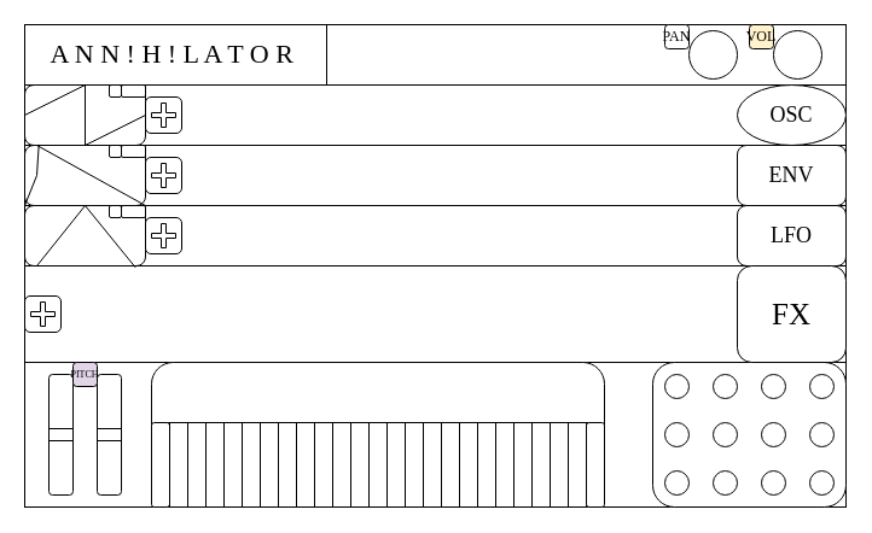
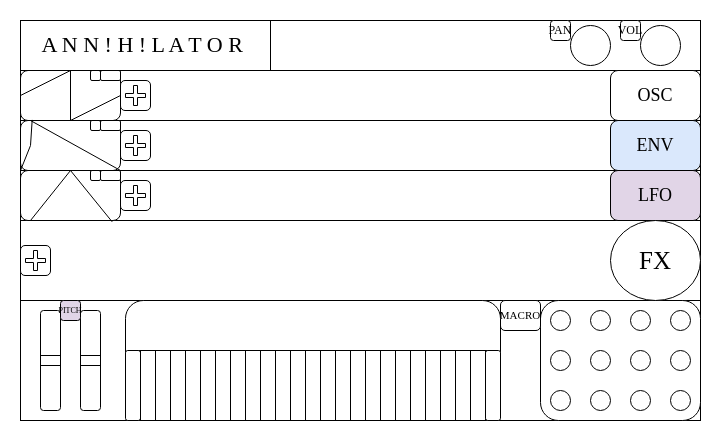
  <mxCell id="0" />
  <mxCell id="1" parent="0" />
  <mxCell id="2" value="" style="rounded=0;whiteSpace=wrap;html=1;" parent="1" vertex="1"><mxGeometry x="20" y="20" width="680" height="400" as="geometry" /></mxCell>
  <mxCell id="3" value="" style="rounded=0;whiteSpace=wrap;html=1;fontFamily=AGENCY FB;" parent="1" vertex="1"><mxGeometry x="20" y="20" width="680" height="50" as="geometry" /></mxCell>
  <mxCell id="4" value="" style="rounded=0;whiteSpace=wrap;html=1;" parent="1" vertex="1"><mxGeometry x="20" y="120" width="680" height="50" as="geometry" /></mxCell>
  <mxCell id="5" value="" style="rounded=0;whiteSpace=wrap;html=1;" parent="1" vertex="1"><mxGeometry x="20" y="170" width="680" height="50" as="geometry" /></mxCell>
  <mxCell id="6" value="" style="rounded=0;whiteSpace=wrap;html=1;fontFamily=AGENCY FB;" parent="1" vertex="1"><mxGeometry x="20" y="220" width="680" height="80" as="geometry" /></mxCell>
  <mxCell id="7" value="" style="ellipse;whiteSpace=wrap;html=1;aspect=fixed;" parent="1" vertex="1"><mxGeometry x="640" y="25" width="40" height="40" as="geometry" /></mxCell>
  <mxCell id="8" value="" style="ellipse;whiteSpace=wrap;html=1;aspect=fixed;" parent="1" vertex="1"><mxGeometry x="570" y="25" width="40" height="40" as="geometry" /></mxCell>
  <mxCell id="9" value="" style="rounded=1;whiteSpace=wrap;html=1;" parent="1" vertex="1"><mxGeometry x="20" y="70" width="100" height="50" as="geometry" /></mxCell>
  <mxCell id="10" value="" style="rounded=1;whiteSpace=wrap;html=1;" parent="1" vertex="1"><mxGeometry x="100" y="70" width="20" height="10" as="geometry" /></mxCell>
  <mxCell id="11" value="" style="rounded=1;whiteSpace=wrap;html=1;" parent="1" vertex="1"><mxGeometry x="90" y="70" width="10" height="10" as="geometry" /></mxCell>
  <mxCell id="12" value="" style="rounded=1;whiteSpace=wrap;html=1;" parent="1" vertex="1"><mxGeometry x="120" y="80" width="30" height="30" as="geometry" /></mxCell>
  <mxCell id="13" value="" style="shape=cross;whiteSpace=wrap;html=1;" parent="1" vertex="1"><mxGeometry x="125" y="85" width="20" height="20" as="geometry" /></mxCell>
  <mxCell id="14" value="" style="rounded=1;whiteSpace=wrap;html=1;" parent="1" vertex="1"><mxGeometry x="20" y="120" width="100" height="50" as="geometry" /></mxCell>
  <mxCell id="15" value="" style="rounded=1;whiteSpace=wrap;html=1;" parent="1" vertex="1"><mxGeometry x="20" y="170" width="100" height="50" as="geometry" /></mxCell>
  <mxCell id="16" value="" style="endArrow=none;html=1;rounded=0;exitX=0;exitY=0.5;exitDx=0;exitDy=0;entryX=0.5;entryY=0;entryDx=0;entryDy=0;" parent="1" source="9" target="9" edge="1"><mxGeometry width="50" height="50" relative="1" as="geometry"><mxPoint x="130" y="160" as="sourcePoint" /><mxPoint x="180" y="110" as="targetPoint" /></mxGeometry></mxCell>
  <mxCell id="17" value="" style="endArrow=none;html=1;rounded=0;exitX=0.5;exitY=0;exitDx=0;exitDy=0;entryX=0.5;entryY=0;entryDx=0;entryDy=0;" parent="1" source="14" target="9" edge="1"><mxGeometry width="50" height="50" relative="1" as="geometry"><mxPoint x="130" y="160" as="sourcePoint" /><mxPoint x="180" y="110" as="targetPoint" /></mxGeometry></mxCell>
  <mxCell id="18" value="" style="endArrow=none;html=1;rounded=0;exitX=0.5;exitY=0;exitDx=0;exitDy=0;entryX=1;entryY=0.5;entryDx=0;entryDy=0;" parent="1" source="14" target="9" edge="1"><mxGeometry width="50" height="50" relative="1" as="geometry"><mxPoint x="130" y="160" as="sourcePoint" /><mxPoint x="180" y="110" as="targetPoint" /></mxGeometry></mxCell>
  <mxCell id="19" value="" style="endArrow=none;html=1;rounded=0;exitX=0;exitY=1;exitDx=0;exitDy=0;entryX=0.117;entryY=-0.012;entryDx=0;entryDy=0;entryPerimeter=0;" parent="1" source="14" target="14" edge="1"><mxGeometry width="50" height="50" relative="1" as="geometry"><mxPoint x="130" y="160" as="sourcePoint" /><mxPoint x="180" y="110" as="targetPoint" /><Array as="points"><mxPoint x="30" y="145" /></Array></mxGeometry></mxCell>
  <mxCell id="20" value="" style="endArrow=none;html=1;rounded=0;entryX=1;entryY=1;entryDx=0;entryDy=0;" parent="1" target="14" edge="1"><mxGeometry width="50" height="50" relative="1" as="geometry"><mxPoint x="30" y="120" as="sourcePoint" /><mxPoint x="180" y="110" as="targetPoint" /></mxGeometry></mxCell>
  <mxCell id="21" value="" style="endArrow=none;html=1;rounded=0;exitX=0.1;exitY=1;exitDx=0;exitDy=0;exitPerimeter=0;entryX=0.5;entryY=0;entryDx=0;entryDy=0;" parent="1" source="15" target="15" edge="1"><mxGeometry width="50" height="50" relative="1" as="geometry"><mxPoint x="130" y="160" as="sourcePoint" /><mxPoint x="180" y="110" as="targetPoint" /></mxGeometry></mxCell>
  <mxCell id="22" value="" style="endArrow=none;html=1;rounded=0;exitX=0.5;exitY=0;exitDx=0;exitDy=0;entryX=0.917;entryY=1.027;entryDx=0;entryDy=0;entryPerimeter=0;" parent="1" source="15" target="15" edge="1"><mxGeometry width="50" height="50" relative="1" as="geometry"><mxPoint x="130" y="160" as="sourcePoint" /><mxPoint x="180" y="110" as="targetPoint" /></mxGeometry></mxCell>
  <mxCell id="23" value="" style="rounded=1;whiteSpace=wrap;html=1;" parent="1" vertex="1"><mxGeometry x="120" y="180" width="30" height="30" as="geometry" /></mxCell>
  <mxCell id="24" value="" style="rounded=1;whiteSpace=wrap;html=1;" parent="1" vertex="1"><mxGeometry x="120" y="130" width="30" height="30" as="geometry" /></mxCell>
  <mxCell id="25" value="" style="rounded=1;whiteSpace=wrap;html=1;" parent="1" vertex="1"><mxGeometry x="20" y="245" width="30" height="30" as="geometry" /></mxCell>
  <mxCell id="26" value="" style="shape=cross;whiteSpace=wrap;html=1;" parent="1" vertex="1"><mxGeometry x="125" y="135" width="20" height="20" as="geometry" /></mxCell>
  <mxCell id="27" value="" style="shape=cross;whiteSpace=wrap;html=1;" parent="1" vertex="1"><mxGeometry x="125" y="185" width="20" height="20" as="geometry" /></mxCell>
  <mxCell id="28" value="" style="shape=cross;whiteSpace=wrap;html=1;" parent="1" vertex="1"><mxGeometry x="25" y="250" width="20" height="20" as="geometry" /></mxCell>
  <mxCell id="29" value="" style="rounded=1;whiteSpace=wrap;html=1;" parent="1" vertex="1"><mxGeometry x="540" y="300" width="160" height="120" as="geometry" /></mxCell>
  <mxCell id="30" value="" style="ellipse;whiteSpace=wrap;html=1;aspect=fixed;" parent="1" vertex="1"><mxGeometry x="550" y="310" width="20" height="20" as="geometry" /></mxCell>
  <mxCell id="31" value="" style="ellipse;whiteSpace=wrap;html=1;aspect=fixed;" parent="1" vertex="1"><mxGeometry x="590" y="310" width="20" height="20" as="geometry" /></mxCell>
  <mxCell id="32" value="" style="ellipse;whiteSpace=wrap;html=1;aspect=fixed;" parent="1" vertex="1"><mxGeometry x="630" y="310" width="20" height="20" as="geometry" /></mxCell>
  <mxCell id="33" value="" style="ellipse;whiteSpace=wrap;html=1;aspect=fixed;" parent="1" vertex="1"><mxGeometry x="670" y="310" width="20" height="20" as="geometry" /></mxCell>
  <mxCell id="34" value="" style="ellipse;whiteSpace=wrap;html=1;aspect=fixed;" parent="1" vertex="1"><mxGeometry x="550" y="350" width="20" height="20" as="geometry" /></mxCell>
  <mxCell id="35" value="" style="ellipse;whiteSpace=wrap;html=1;aspect=fixed;" parent="1" vertex="1"><mxGeometry x="550" y="390" width="20" height="20" as="geometry" /></mxCell>
  <mxCell id="36" value="" style="ellipse;whiteSpace=wrap;html=1;aspect=fixed;" parent="1" vertex="1"><mxGeometry x="590" y="350" width="20" height="20" as="geometry" /></mxCell>
  <mxCell id="37" value="" style="ellipse;whiteSpace=wrap;html=1;aspect=fixed;" parent="1" vertex="1"><mxGeometry x="590" y="390" width="20" height="20" as="geometry" /></mxCell>
  <mxCell id="38" value="" style="ellipse;whiteSpace=wrap;html=1;aspect=fixed;" parent="1" vertex="1"><mxGeometry x="630" y="350" width="20" height="20" as="geometry" /></mxCell>
  <mxCell id="39" value="" style="ellipse;whiteSpace=wrap;html=1;aspect=fixed;" parent="1" vertex="1"><mxGeometry x="670" y="350" width="20" height="20" as="geometry" /></mxCell>
  <mxCell id="40" value="" style="ellipse;whiteSpace=wrap;html=1;aspect=fixed;" parent="1" vertex="1"><mxGeometry x="630" y="390" width="20" height="20" as="geometry" /></mxCell>
  <mxCell id="41" value="" style="ellipse;whiteSpace=wrap;html=1;aspect=fixed;" parent="1" vertex="1"><mxGeometry x="670" y="390" width="20" height="20" as="geometry" /></mxCell>
  <mxCell id="42" value="" style="rounded=1;whiteSpace=wrap;html=1;" parent="1" vertex="1"><mxGeometry x="40" y="310" width="20" height="100" as="geometry" /></mxCell>
  <mxCell id="43" value="" style="rounded=1;whiteSpace=wrap;html=1;" parent="1" vertex="1"><mxGeometry x="80" y="310" width="20" height="100" as="geometry" /></mxCell>
  <mxCell id="44" value="" style="rounded=0;whiteSpace=wrap;html=1;" parent="1" vertex="1"><mxGeometry x="40" y="355" width="20" height="10" as="geometry" /></mxCell>
  <mxCell id="45" value="" style="rounded=0;whiteSpace=wrap;html=1;" parent="1" vertex="1"><mxGeometry x="80" y="355" width="20" height="10" as="geometry" /></mxCell>
  <mxCell id="46" value="PAN" style="rounded=1;whiteSpace=wrap;html=1;fontFamily=AGENCY FB;" parent="1" vertex="1"><mxGeometry x="550" y="20" width="20" height="20" as="geometry" /></mxCell>
- <mxCell id="47" value="VOL" style="rounded=1;whiteSpace=wrap;html=1;fontFamily=AGENCY FB;fillColor=#fff2cc;" parent="1" vertex="1"><mxGeometry x="620" y="20" width="20" height="20" as="geometry" /></mxCell>
- <mxCell id="48" value="&lt;font style=&quot;font-size: 18px;&quot;&gt;OSC&lt;/font&gt;" style="ellipse;whiteSpace=wrap;html=1;fontFamily=AGENCY FB;" parent="1" vertex="1"><mxGeometry x="610" y="70" width="90" height="50" as="geometry" /></mxCell>
- <mxCell id="49" value="&lt;font style=&quot;font-size: 18px;&quot;&gt;ENV&lt;/font&gt;" style="rounded=1;whiteSpace=wrap;html=1;fontFamily=AGENCY FB;" parent="1" vertex="1"><mxGeometry x="610" y="120" width="90" height="50" as="geometry" /></mxCell>
- <mxCell id="50" value="&lt;font style=&quot;font-size: 18px;&quot;&gt;LFO&lt;/font&gt;" style="rounded=1;whiteSpace=wrap;html=1;fontFamily=AGENCY FB;" parent="1" vertex="1"><mxGeometry x="610" y="170" width="90" height="50" as="geometry" /></mxCell>
- <mxCell id="51" value="&lt;font style=&quot;font-size: 25px;&quot;&gt;FX&lt;/font&gt;" style="rounded=1;whiteSpace=wrap;html=1;fontFamily=AGENCY FB;" parent="1" vertex="1"><mxGeometry x="610" y="220" width="90" height="80" as="geometry" /></mxCell>
+ <mxCell id="47" value="VOL" style="rounded=1;whiteSpace=wrap;html=1;fontFamily=AGENCY FB;" parent="1" vertex="1"><mxGeometry x="620" y="20" width="20" height="20" as="geometry" /></mxCell>
+ <mxCell id="48" value="&lt;font style=&quot;font-size: 18px;&quot;&gt;OSC&lt;/font&gt;" style="rounded=1;whiteSpace=wrap;html=1;fontFamily=AGENCY FB;" parent="1" vertex="1"><mxGeometry x="610" y="70" width="90" height="50" as="geometry" /></mxCell>
+ <mxCell id="49" value="&lt;font style=&quot;font-size: 18px;&quot;&gt;ENV&lt;/font&gt;" style="rounded=1;whiteSpace=wrap;html=1;fontFamily=AGENCY FB;fillColor=#dae8fc;" parent="1" vertex="1"><mxGeometry x="610" y="120" width="90" height="50" as="geometry" /></mxCell>
+ <mxCell id="50" value="&lt;font style=&quot;font-size: 18px;&quot;&gt;LFO&lt;/font&gt;" style="rounded=1;whiteSpace=wrap;html=1;fontFamily=AGENCY FB;fillColor=#e1d5e7;" parent="1" vertex="1"><mxGeometry x="610" y="170" width="90" height="50" as="geometry" /></mxCell>
+ <mxCell id="51" value="&lt;font style=&quot;font-size: 25px;&quot;&gt;FX&lt;/font&gt;" style="ellipse;whiteSpace=wrap;html=1;fontFamily=AGENCY FB;" parent="1" vertex="1"><mxGeometry x="610" y="220" width="90" height="80" as="geometry" /></mxCell>
  <mxCell id="52" value="&lt;font style=&quot;font-size: 8px;&quot;&gt;PITCH&lt;/font&gt;" style="rounded=1;whiteSpace=wrap;html=1;fontFamily=AGENCY FB;fontSize=6;fillColor=#e1d5e7;" parent="1" vertex="1"><mxGeometry x="60" y="300" width="20" height="20" as="geometry" /></mxCell>
+ <mxCell id="53" value="&lt;font style=&quot;font-size: 11px;&quot;&gt;MACRO&lt;/font&gt;" style="rounded=1;whiteSpace=wrap;html=1;fontFamily=AGENCY FB;fontSize=8;" parent="1" vertex="1"><mxGeometry x="500" y="300" width="40" height="30" as="geometry" /></mxCell>
  <mxCell id="54" value="" style="rounded=1;whiteSpace=wrap;html=1;fontFamily=AGENCY FB;fontSize=11;" parent="1" vertex="1"><mxGeometry x="125" y="300" width="375" height="120" as="geometry" /></mxCell>
  <mxCell id="55" value="" style="rounded=1;whiteSpace=wrap;html=1;fontFamily=AGENCY FB;fontSize=11;" parent="1" vertex="1"><mxGeometry x="125" y="350" width="375" height="70" as="geometry" /></mxCell>
  <mxCell id="56" value="" style="rounded=1;whiteSpace=wrap;html=1;fontFamily=AGENCY FB;fontSize=11;" parent="1" vertex="1"><mxGeometry x="125" y="350" width="15" height="70" as="geometry" /></mxCell>
  <mxCell id="57" value="" style="rounded=0;whiteSpace=wrap;html=1;fontFamily=AGENCY FB;fontSize=11;" parent="1" vertex="1"><mxGeometry x="140" y="350" width="15" height="70" as="geometry" /></mxCell>
  <mxCell id="58" value="" style="rounded=0;whiteSpace=wrap;html=1;fontFamily=AGENCY FB;fontSize=11;" parent="1" vertex="1"><mxGeometry x="155" y="350" width="15" height="70" as="geometry" /></mxCell>
  <mxCell id="59" value="" style="rounded=0;whiteSpace=wrap;html=1;fontFamily=AGENCY FB;fontSize=11;" parent="1" vertex="1"><mxGeometry x="170" y="350" width="15" height="70" as="geometry" /></mxCell>
  <mxCell id="60" value="" style="rounded=0;whiteSpace=wrap;html=1;fontFamily=AGENCY FB;fontSize=11;" parent="1" vertex="1"><mxGeometry x="185" y="350" width="15" height="70" as="geometry" /></mxCell>
  <mxCell id="61" value="" style="rounded=0;whiteSpace=wrap;html=1;fontFamily=AGENCY FB;fontSize=11;" parent="1" vertex="1"><mxGeometry x="200" y="350" width="15" height="70" as="geometry" /></mxCell>
  <mxCell id="62" value="" style="rounded=0;whiteSpace=wrap;html=1;fontFamily=AGENCY FB;fontSize=11;" parent="1" vertex="1"><mxGeometry x="215" y="350" width="15" height="70" as="geometry" /></mxCell>
  <mxCell id="63" value="" style="rounded=0;whiteSpace=wrap;html=1;fontFamily=AGENCY FB;fontSize=11;" parent="1" vertex="1"><mxGeometry x="230" y="350" width="15" height="70" as="geometry" /></mxCell>
  <mxCell id="64" value="" style="rounded=0;whiteSpace=wrap;html=1;fontFamily=AGENCY FB;fontSize=11;" parent="1" vertex="1"><mxGeometry x="245" y="350" width="15" height="70" as="geometry" /></mxCell>
  <mxCell id="65" value="" style="rounded=0;whiteSpace=wrap;html=1;fontFamily=AGENCY FB;fontSize=11;" parent="1" vertex="1"><mxGeometry x="260" y="350" width="15" height="70" as="geometry" /></mxCell>
  <mxCell id="66" value="" style="rounded=0;whiteSpace=wrap;html=1;fontFamily=AGENCY FB;fontSize=11;" parent="1" vertex="1"><mxGeometry x="275" y="350" width="15" height="70" as="geometry" /></mxCell>
  <mxCell id="67" value="" style="rounded=0;whiteSpace=wrap;html=1;fontFamily=AGENCY FB;fontSize=11;" parent="1" vertex="1"><mxGeometry x="290" y="350" width="15" height="70" as="geometry" /></mxCell>
  <mxCell id="68" value="" style="rounded=0;whiteSpace=wrap;html=1;fontFamily=AGENCY FB;fontSize=11;" parent="1" vertex="1"><mxGeometry x="305" y="350" width="15" height="70" as="geometry" /></mxCell>
  <mxCell id="69" value="" style="rounded=0;whiteSpace=wrap;html=1;fontFamily=AGENCY FB;fontSize=11;" parent="1" vertex="1"><mxGeometry x="320" y="350" width="15" height="70" as="geometry" /></mxCell>
  <mxCell id="70" value="" style="rounded=0;whiteSpace=wrap;html=1;fontFamily=AGENCY FB;fontSize=11;" parent="1" vertex="1"><mxGeometry x="335" y="350" width="15" height="70" as="geometry" /></mxCell>
  <mxCell id="71" value="" style="rounded=0;whiteSpace=wrap;html=1;fontFamily=AGENCY FB;fontSize=11;" parent="1" vertex="1"><mxGeometry x="350" y="350" width="15" height="70" as="geometry" /></mxCell>
  <mxCell id="72" value="" style="rounded=0;whiteSpace=wrap;html=1;fontFamily=AGENCY FB;fontSize=11;" parent="1" vertex="1"><mxGeometry x="365" y="350" width="15" height="70" as="geometry" /></mxCell>
  <mxCell id="73" value="" style="rounded=0;whiteSpace=wrap;html=1;fontFamily=AGENCY FB;fontSize=11;" parent="1" vertex="1"><mxGeometry x="380" y="350" width="15" height="70" as="geometry" /></mxCell>
  <mxCell id="74" value="" style="rounded=0;whiteSpace=wrap;html=1;fontFamily=AGENCY FB;fontSize=11;" parent="1" vertex="1"><mxGeometry x="395" y="350" width="15" height="70" as="geometry" /></mxCell>
  <mxCell id="75" value="" style="rounded=0;whiteSpace=wrap;html=1;fontFamily=AGENCY FB;fontSize=11;" parent="1" vertex="1"><mxGeometry x="410" y="350" width="15" height="70" as="geometry" /></mxCell>
  <mxCell id="76" value="" style="rounded=0;whiteSpace=wrap;html=1;fontFamily=AGENCY FB;fontSize=11;" parent="1" vertex="1"><mxGeometry x="425" y="350" width="15" height="70" as="geometry" /></mxCell>
  <mxCell id="77" value="" style="rounded=0;whiteSpace=wrap;html=1;fontFamily=AGENCY FB;fontSize=11;" parent="1" vertex="1"><mxGeometry x="440" y="350" width="15" height="70" as="geometry" /></mxCell>
  <mxCell id="78" value="" style="rounded=0;whiteSpace=wrap;html=1;fontFamily=AGENCY FB;fontSize=11;" parent="1" vertex="1"><mxGeometry x="455" y="350" width="15" height="70" as="geometry" /></mxCell>
  <mxCell id="79" value="" style="rounded=0;whiteSpace=wrap;html=1;fontFamily=AGENCY FB;fontSize=11;" parent="1" vertex="1"><mxGeometry x="470" y="350" width="15" height="70" as="geometry" /></mxCell>
  <mxCell id="80" value="" style="rounded=1;whiteSpace=wrap;html=1;fontFamily=AGENCY FB;fontSize=11;" parent="1" vertex="1"><mxGeometry x="485" y="350" width="15" height="70" as="geometry" /></mxCell>
  <mxCell id="81" value="A N N ! H ! L A T O R&amp;nbsp;" style="rounded=0;whiteSpace=wrap;html=1;fontFamily=AGENCY FB;fontSize=22;" parent="1" vertex="1"><mxGeometry x="20" y="20" width="250" height="50" as="geometry" /></mxCell>
  <mxCell id="82" value="" style="rounded=1;whiteSpace=wrap;html=1;fontFamily=AGENCY FB;fontSize=22;" parent="1" vertex="1"><mxGeometry x="100" y="120" width="20" height="10" as="geometry" /></mxCell>
  <mxCell id="83" value="" style="rounded=1;whiteSpace=wrap;html=1;fontFamily=AGENCY FB;fontSize=22;" parent="1" vertex="1"><mxGeometry x="90" y="120" width="10" height="10" as="geometry" /></mxCell>
  <mxCell id="84" value="" style="rounded=1;whiteSpace=wrap;html=1;fontFamily=AGENCY FB;fontSize=22;" parent="1" vertex="1"><mxGeometry x="100" y="170" width="20" height="10" as="geometry" /></mxCell>
  <mxCell id="85" value="" style="rounded=1;whiteSpace=wrap;html=1;fontFamily=AGENCY FB;fontSize=22;" parent="1" vertex="1"><mxGeometry x="90" y="170" width="10" height="10" as="geometry" /></mxCell>
